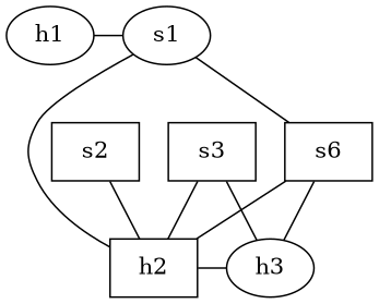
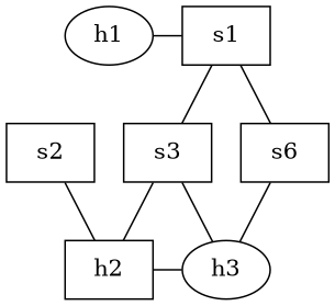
  digraph {
    rankdir=TB
    node [shape=box]
    edge [dir=none]
-   s1 [shape=ellipse]
+   s1
    h1 [shape=""]
    s2
    s3
    n5 [label=s6]
    h2
    h3 [shape=""]
    subgraph sub_1 {
      subgraph sub_2 {
        rank=source
        s1
        h1
      }
      subgraph sub_3 {
        rank=same
        s2
        s3
        n5
      }
      subgraph sub_4 {
        rank=same
        h2
        h3
      }
    }
-   s1 -> h2
+   s1 -> s3
    s1 -> n5
    h1 -> s1
    s2 -> h2
    s3 -> h2
    s3 -> h3
-   n5 -> h2
    n5 -> h3
    h2 -> h3
  }
